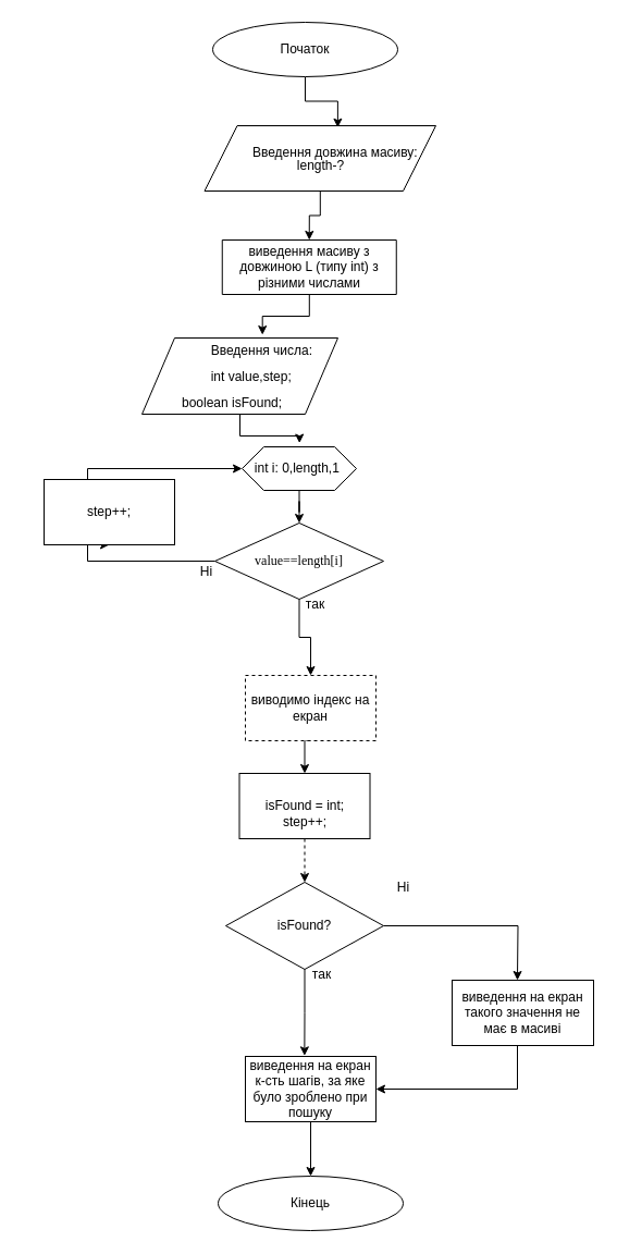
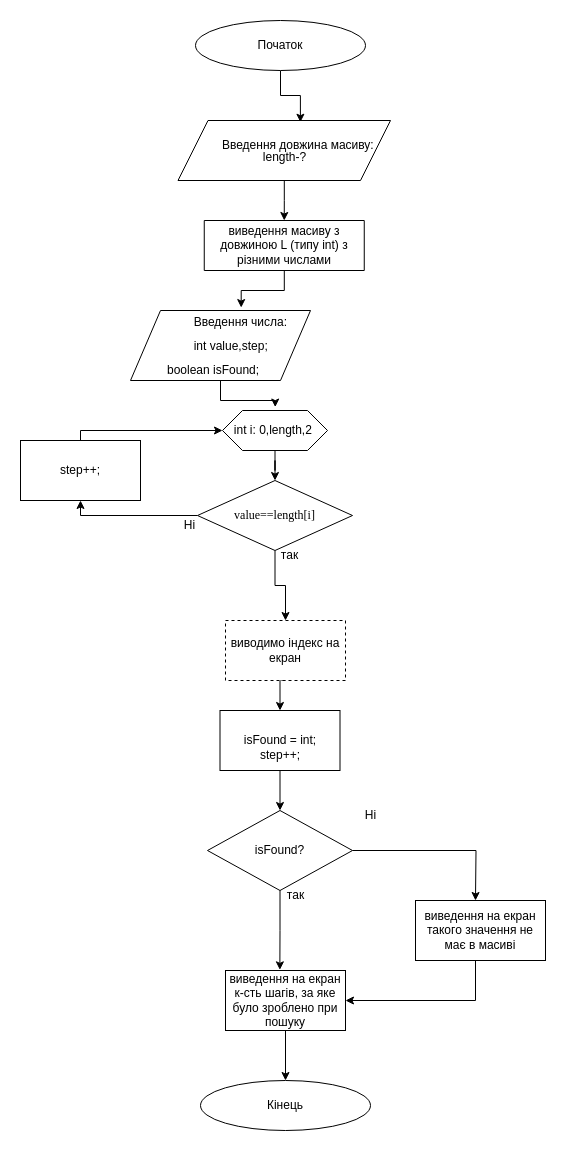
  <mxCell id="0" />
  <mxCell id="1" parent="0" />
  <mxCell id="2" style="edgeStyle=orthogonalEdgeStyle;rounded=0;orthogonalLoop=1;jettySize=auto;html=1;entryX=0.576;entryY=0.029;entryDx=0;entryDy=0;entryPerimeter=0;fontFamily=Times New Roman;" edge="1" parent="1" source="3" target="5"><mxGeometry relative="1" as="geometry" /></mxCell>
  <mxCell id="3" value="Початок" style="ellipse;whiteSpace=wrap;html=1;" vertex="1" parent="1"><mxGeometry x="195" y="20" width="170" height="50" as="geometry" /></mxCell>
  <mxCell id="4" style="edgeStyle=orthogonalEdgeStyle;rounded=0;orthogonalLoop=1;jettySize=auto;html=1;entryX=0.5;entryY=0;entryDx=0;entryDy=0;fontFamily=Times New Roman;" edge="1" parent="1" source="5" target="7"><mxGeometry relative="1" as="geometry" /></mxCell>
- <mxCell id="5" value="&lt;p style=&quot;line-height: 100%;&quot;&gt;&lt;span style=&quot;white-space: pre;&quot;&gt;&#09;&lt;/span&gt;Введення довжина масиву: length-?&lt;/p&gt;" style="shape=parallelogram;perimeter=parallelogramPerimeter;whiteSpace=wrap;html=1;fixedSize=1;size=30;" vertex="1" parent="1"><mxGeometry x="187.5" y="115" width="212.5" height="60" as="geometry" /></mxCell>
+ <mxCell id="5" value="&lt;p style=&quot;line-height: 100%;&quot;&gt;&lt;span style=&quot;white-space: pre;&quot;&gt;&#09;&lt;/span&gt;Введення довжина масиву: length-?&lt;/p&gt;" style="shape=parallelogram;perimeter=parallelogramPerimeter;whiteSpace=wrap;html=1;fixedSize=1;size=30;" vertex="1" parent="1"><mxGeometry x="177.5" y="120" width="212.5" height="60" as="geometry" /></mxCell>
  <mxCell id="6" style="edgeStyle=orthogonalEdgeStyle;rounded=0;orthogonalLoop=1;jettySize=auto;html=1;entryX=0.615;entryY=-0.042;entryDx=0;entryDy=0;entryPerimeter=0;fontFamily=Tahoma;" edge="1" parent="1" source="7" target="8"><mxGeometry relative="1" as="geometry" /></mxCell>
  <mxCell id="7" value="виведення масиву з довжиною L (типу int) з різними числами" style="shape=parallelogram;perimeter=parallelogramPerimeter;whiteSpace=wrap;html=1;fixedSize=1;size=-20;" vertex="1" parent="1"><mxGeometry x="203.75" y="220" width="160" height="50" as="geometry" /></mxCell>
  <mxCell id="8" value="&lt;p style=&quot;text-align: left; line-height: 100%;&quot;&gt;&lt;span style=&quot;white-space: pre;&quot;&gt;&#09;&lt;/span&gt;&lt;span style=&quot;white-space: pre;&quot;&gt;&#09;&lt;/span&gt;Введення числа:&lt;/p&gt;&lt;p style=&quot;text-align: left; line-height: 100%;&quot;&gt;&lt;font style=&quot;font-size: 12px;&quot;&gt;&lt;span style=&quot;white-space: pre;&quot;&gt;&#09;&lt;/span&gt;&lt;span style=&quot;white-space: pre;&quot;&gt;&#09;&lt;/span&gt;int value,step;&amp;nbsp;&lt;/font&gt;&lt;/p&gt;&lt;p style=&quot;text-align: left; line-height: 100%;&quot;&gt;&lt;font style=&quot;background-color: initial;&quot;&gt;&lt;span style=&quot;white-space: pre;&quot;&gt;&#09;&lt;/span&gt;boolean isFound;&lt;span style=&quot;background-color: initial;&quot;&gt;&amp;nbsp;&lt;/span&gt;&lt;/font&gt;&lt;span style=&quot;background-color: initial;&quot;&gt;&amp;nbsp; &lt;span style=&quot;font-size: 11px;&quot;&gt;&amp;nbsp;&lt;/span&gt;&lt;span style=&quot;font-size: 11px;&quot;&gt;&amp;nbsp; &amp;nbsp; &amp;nbsp; &amp;nbsp; &amp;nbsp;&lt;/span&gt;&lt;/span&gt;&lt;/p&gt;" style="shape=parallelogram;perimeter=parallelogramPerimeter;whiteSpace=wrap;html=1;fixedSize=1;size=30;" vertex="1" parent="1"><mxGeometry x="130" y="310" width="180" height="70" as="geometry" /></mxCell>
  <mxCell id="9" style="edgeStyle=orthogonalEdgeStyle;rounded=0;orthogonalLoop=1;jettySize=auto;html=1;entryX=0.5;entryY=0;entryDx=0;entryDy=0;" edge="1" parent="1" source="10" target="13"><mxGeometry relative="1" as="geometry" /></mxCell>
- <mxCell id="10" value="&lt;span style=&quot;font-family: Helvetica;&quot;&gt;int i: 0,length,1&amp;nbsp;&lt;/span&gt;" style="shape=hexagon;perimeter=hexagonPerimeter2;whiteSpace=wrap;html=1;fixedSize=1;fillStyle=solid;fontFamily=Tahoma;" vertex="1" parent="1"><mxGeometry x="222" y="410" width="105" height="40" as="geometry" /></mxCell>
+ <mxCell id="10" value="&lt;span style=&quot;font-family: Helvetica;&quot;&gt;int i: 0,length,2&amp;nbsp;&lt;/span&gt;" style="shape=hexagon;perimeter=hexagonPerimeter2;whiteSpace=wrap;html=1;fixedSize=1;fillStyle=solid;fontFamily=Tahoma;" vertex="1" parent="1"><mxGeometry x="222" y="410" width="105" height="40" as="geometry" /></mxCell>
  <mxCell id="11" style="edgeStyle=orthogonalEdgeStyle;rounded=0;orthogonalLoop=1;jettySize=auto;html=1;entryX=0.5;entryY=1;entryDx=0;entryDy=0;" edge="1" parent="1" source="13" target="17"><mxGeometry relative="1" as="geometry"><Array as="points"><mxPoint x="80" y="515" /></Array></mxGeometry></mxCell>
  <mxCell id="12" style="edgeStyle=orthogonalEdgeStyle;rounded=0;orthogonalLoop=1;jettySize=auto;html=1;exitX=0.5;exitY=1;exitDx=0;exitDy=0;entryX=0.5;entryY=0;entryDx=0;entryDy=0;" edge="1" parent="1" source="13" target="32"><mxGeometry relative="1" as="geometry" /></mxCell>
  <mxCell id="13" value="value==length[i]" style="rhombus;whiteSpace=wrap;html=1;fillStyle=solid;fontFamily=Tahoma;" vertex="1" parent="1"><mxGeometry x="197" y="480" width="155" height="70" as="geometry" /></mxCell>
- <mxCell id="14" style="edgeStyle=orthogonalEdgeStyle;rounded=0;orthogonalLoop=1;jettySize=auto;html=1;entryX=0.5;entryY=0;entryDx=0;entryDy=0;dashed=1;" edge="1" parent="1" source="15" target="22"><mxGeometry relative="1" as="geometry" /></mxCell>
+ <mxCell id="14" style="edgeStyle=orthogonalEdgeStyle;rounded=0;orthogonalLoop=1;jettySize=auto;html=1;entryX=0.5;entryY=0;entryDx=0;entryDy=0;" edge="1" parent="1" source="15" target="22"><mxGeometry relative="1" as="geometry" /></mxCell>
  <mxCell id="15" value="&lt;br&gt;isFound = int;&lt;br&gt;step++;" style="rounded=0;whiteSpace=wrap;html=1;" vertex="1" parent="1"><mxGeometry x="219.5" y="710" width="120" height="60" as="geometry" /></mxCell>
  <mxCell id="16" style="edgeStyle=orthogonalEdgeStyle;rounded=0;orthogonalLoop=1;jettySize=auto;html=1;entryX=0;entryY=0.5;entryDx=0;entryDy=0;" edge="1" parent="1" source="17" target="10"><mxGeometry relative="1" as="geometry"><mxPoint x="270" y="400" as="targetPoint" /><Array as="points"><mxPoint x="80" y="430" /></Array></mxGeometry></mxCell>
- <mxCell id="17" value="step++;" style="rounded=0;whiteSpace=wrap;html=1;" vertex="1" parent="1"><mxGeometry x="40" y="440" width="120" height="60" as="geometry" /></mxCell>
+ <mxCell id="17" value="step++;" style="rounded=0;whiteSpace=wrap;html=1;" vertex="1" parent="1"><mxGeometry x="20" y="440" width="120" height="60" as="geometry" /></mxCell>
  <mxCell id="18" style="edgeStyle=orthogonalEdgeStyle;rounded=0;orthogonalLoop=1;jettySize=auto;html=1;entryX=0.502;entryY=-0.086;entryDx=0;entryDy=0;entryPerimeter=0;" edge="1" parent="1" source="8" target="10"><mxGeometry relative="1" as="geometry" /></mxCell>
  <mxCell id="19" value="Ні" style="text;html=1;align=center;verticalAlign=middle;resizable=0;points=[];autosize=1;strokeColor=none;fillColor=none;" vertex="1" parent="1"><mxGeometry x="173.75" y="510" width="30" height="30" as="geometry" /></mxCell>
  <mxCell id="20" value="так" style="text;html=1;align=center;verticalAlign=middle;resizable=0;points=[];autosize=1;strokeColor=none;fillColor=none;" vertex="1" parent="1"><mxGeometry x="268.75" y="540" width="40" height="30" as="geometry" /></mxCell>
  <mxCell id="21" style="edgeStyle=orthogonalEdgeStyle;rounded=0;orthogonalLoop=1;jettySize=auto;html=1;" edge="1" parent="1" source="22"><mxGeometry relative="1" as="geometry"><mxPoint x="475" y="900" as="targetPoint" /></mxGeometry></mxCell>
  <mxCell id="22" value="isFound?" style="rhombus;whiteSpace=wrap;html=1;" vertex="1" parent="1"><mxGeometry x="207" y="810" width="145" height="80" as="geometry" /></mxCell>
  <mxCell id="23" value="Ні" style="text;html=1;align=center;verticalAlign=middle;resizable=0;points=[];autosize=1;strokeColor=none;fillColor=none;" vertex="1" parent="1"><mxGeometry x="355" y="800" width="30" height="30" as="geometry" /></mxCell>
  <mxCell id="24" style="edgeStyle=orthogonalEdgeStyle;rounded=0;orthogonalLoop=1;jettySize=auto;html=1;entryX=1;entryY=0.5;entryDx=0;entryDy=0;" edge="1" parent="1" source="25" target="27"><mxGeometry relative="1" as="geometry"><Array as="points"><mxPoint x="475" y="1000" /></Array></mxGeometry></mxCell>
  <mxCell id="25" value="виведення на екран&lt;br&gt;такого значення не має в масиві" style="rounded=0;whiteSpace=wrap;html=1;" vertex="1" parent="1"><mxGeometry x="415" y="900" width="130" height="60" as="geometry" /></mxCell>
  <mxCell id="26" style="edgeStyle=orthogonalEdgeStyle;rounded=0;orthogonalLoop=1;jettySize=auto;html=1;entryX=0.5;entryY=0;entryDx=0;entryDy=0;" edge="1" parent="1" source="27" target="30"><mxGeometry relative="1" as="geometry" /></mxCell>
  <mxCell id="27" value="виведення на екран к-сть шагів, за яке було зроблено при пошуку" style="whiteSpace=wrap;html=1;" vertex="1" parent="1"><mxGeometry x="225" y="970" width="120" height="60" as="geometry" /></mxCell>
  <mxCell id="28" style="edgeStyle=orthogonalEdgeStyle;rounded=0;orthogonalLoop=1;jettySize=auto;html=1;entryX=0.453;entryY=-0.011;entryDx=0;entryDy=0;entryPerimeter=0;" edge="1" parent="1" source="22" target="27"><mxGeometry relative="1" as="geometry" /></mxCell>
  <mxCell id="29" value="так" style="text;html=1;align=center;verticalAlign=middle;resizable=0;points=[];autosize=1;strokeColor=none;fillColor=none;" vertex="1" parent="1"><mxGeometry x="275" y="880" width="40" height="30" as="geometry" /></mxCell>
  <mxCell id="30" value="Кінець" style="ellipse;whiteSpace=wrap;html=1;" vertex="1" parent="1"><mxGeometry x="200" y="1080" width="170" height="50" as="geometry" /></mxCell>
  <mxCell id="31" style="edgeStyle=orthogonalEdgeStyle;rounded=0;orthogonalLoop=1;jettySize=auto;html=1;exitX=0.5;exitY=1;exitDx=0;exitDy=0;entryX=0.5;entryY=0;entryDx=0;entryDy=0;" edge="1" parent="1" source="32" target="15"><mxGeometry relative="1" as="geometry" /></mxCell>
  <mxCell id="32" value="виводимо індекс на екран" style="rounded=0;whiteSpace=wrap;html=1;dashed=1;" vertex="1" parent="1"><mxGeometry x="225" y="620" width="120" height="60" as="geometry" /></mxCell>
